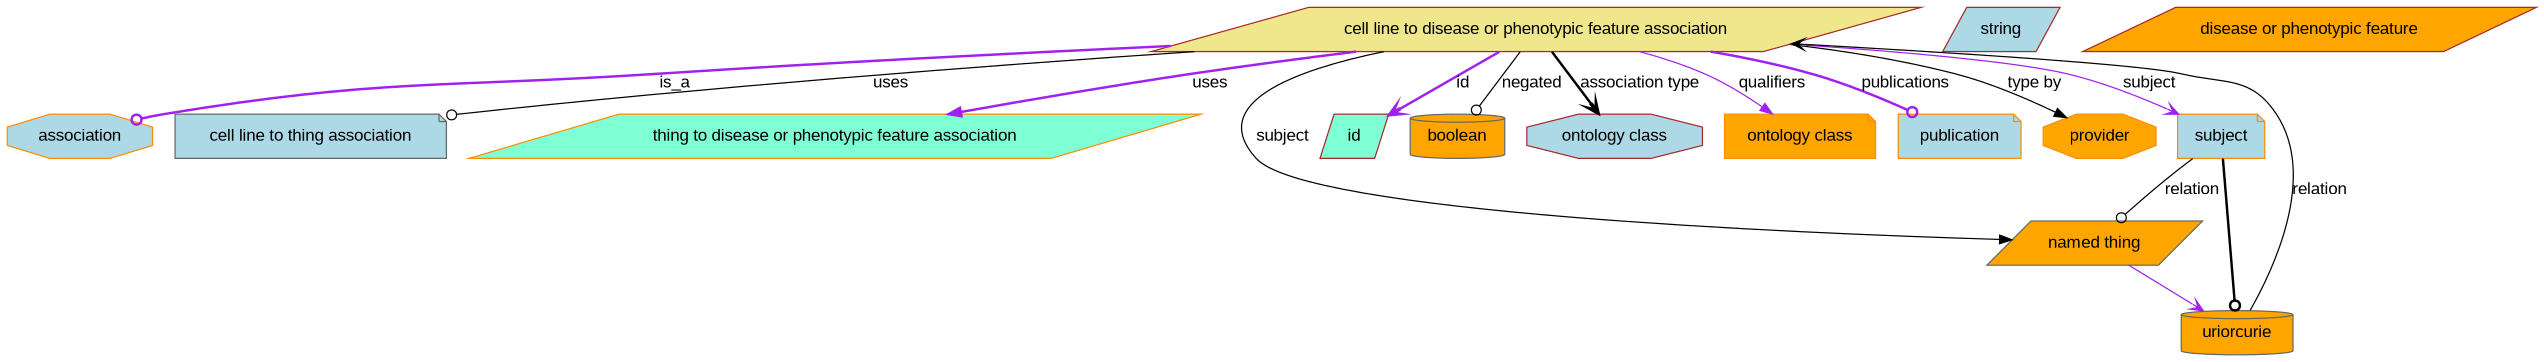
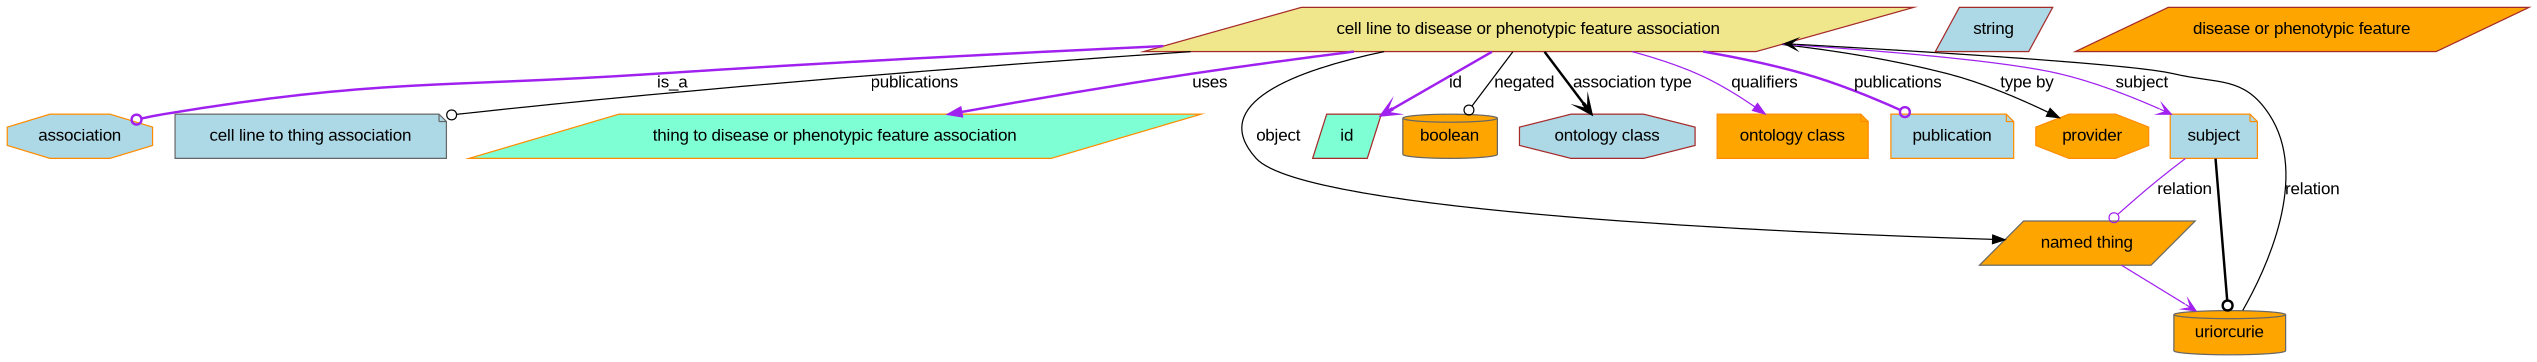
  digraph {
    fontname="Liberation Sans"
    node [color=darkorange fillcolor=lightblue fontname="Liberation Sans" shape=parallelogram style=filled]
    edge [arrowhead=odot color=black fontname="Liberation Sans" style=solid]
    n1 [color=brown fillcolor=khaki height=0.5 label="cell line to disease or phenotypic feature association" width=5.4342]
    association [height=0.5 shape=octagon width=1.3902]
    "cell line to thing association" [color=gray40 height=0.5 shape=note width=3.0692]
    "thing to disease or phenotypic feature association" [fillcolor=aquamarine height=0.5 width=5.1454]
    n5 [color=gray40 fillcolor=orange height=0.5 label="named thing" width=1.5346]
    id [color=brown fillcolor=aquamarine height=0.5 width=0.75]
    n7 [color=gray40 fillcolor=orange height=0.5 label=boolean shape=cylinder width=1.0652]
    n8 [color=brown height=0.5 label="ontology class" shape=octagon width=1.7151]
    n9 [fillcolor=orange height=0.5 label="ontology class" shape=note width=1.7151]
    n10 [height=0.5 label=publication shape=note width=1.3902]
    n11 [fillcolor=orange height=0.5 label=provider shape=octagon width=1.1193]
    subject [height=0.5 shape=note width=0.99297]
    n13 [color=gray40 fillcolor=orange height=0.5 label=uriorcurie shape=cylinder width=1.2638]
    n14 [color=brown height=0.5 label=string width=0.84854]
    n15 [color=brown fillcolor=orange height=0.5 label="disease or phenotypic feature" width=3.1775]
    n1 -> association [color=purple label=is_a style=bold]
-   n1 -> "cell line to thing association" [label=uses]
+   n1 -> "cell line to thing association" [label=publications]
    n1 -> "thing to disease or phenotypic feature association" [arrowhead=normal color=purple label=uses style=bold]
-   n1 -> n5 [arrowhead=normal label=subject]
+   n1 -> n5 [arrowhead=normal label=object]
    n1 -> id [arrowhead=vee color=purple label=id style=bold]
    n1 -> n7 [label=negated]
    n1 -> n8 [arrowhead=vee label="association type" style=bold]
    n1 -> n9 [arrowhead=normal color=purple label=qualifiers]
    n1 -> n10 [color=purple label=publications style=bold]
    n1 -> n11 [arrowhead=normal label="type by"]
    n1 -> subject [arrowhead=vee color=purple label=subject]
    n5 -> n13 [arrowhead=vee color=purple]
-   subject -> n5 [label=relation]
+   subject -> n5 [color=purple label=relation]
    subject -> n13 [style=bold]
    n13 -> n1 [arrowhead=vee label=relation]
  }
